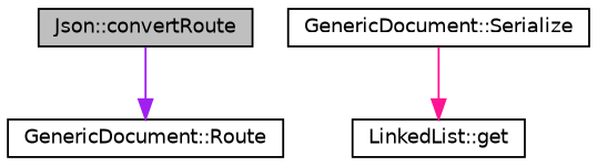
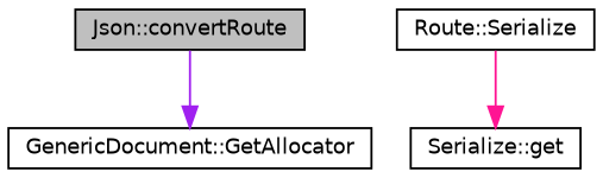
  digraph {
    rankdir=TB
    node [color=black fillcolor=white fontname=Helvetica fontsize=10 shape=record style=filled]
    edge [fontname=Helvetica fontsize=10 labelfontname=Helvetica labelfontsize=10 style=solid]
    n1 [fillcolor=grey75 fontcolor=black height=0.2 label="Json::convertRoute" width=0.4]
-   n2 [height=0.2 label="GenericDocument::Route" width=0.4]
-   n3 [height=0.2 label="GenericDocument::Serialize" width=0.4]
-   n4 [height=0.2 label="LinkedList::get" width=0.4]
+   n2 [height=0.2 label="GenericDocument::GetAllocator" width=0.4]
+   n3 [height=0.2 label="Route::Serialize" width=0.4]
+   n4 [height=0.2 label="Serialize::get" width=0.4]
    n1 -> n2 [color=purple]
    n3 -> n4 [color=deeppink]
  }
